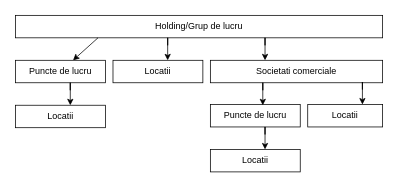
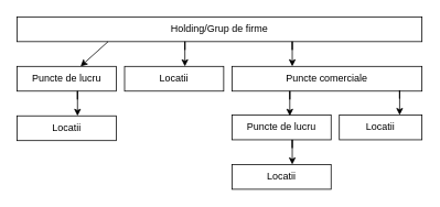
  <mxCell id="0" />
  <mxCell id="1" parent="0" />
- <mxCell id="2" value="Holding/Grup de lucru" style="rounded=0;whiteSpace=wrap;html=1;" vertex="1" parent="1"><mxGeometry x="20" y="20" width="490" height="30" as="geometry" /></mxCell>
+ <mxCell id="2" value="Holding/Grup de firme" style="rounded=0;whiteSpace=wrap;html=1;" vertex="1" parent="1"><mxGeometry x="20" y="20" width="490" height="30" as="geometry" /></mxCell>
  <mxCell id="3" value="" style="endArrow=classic;html=1;rounded=0;" edge="1" parent="1" target="4"><mxGeometry width="50" height="50" relative="1" as="geometry"><mxPoint x="130" y="50" as="sourcePoint" /><mxPoint x="80" y="110" as="targetPoint" /><Array as="points"><mxPoint x="130" y="50" /></Array></mxGeometry></mxCell>
  <mxCell id="4" value="Puncte de lucru" style="rounded=0;whiteSpace=wrap;html=1;" vertex="1" parent="1"><mxGeometry x="20" y="80" width="120" height="30" as="geometry" /></mxCell>
  <mxCell id="5" value="" style="endArrow=classic;html=1;rounded=0;" edge="1" parent="1"><mxGeometry width="50" height="50" relative="1" as="geometry"><mxPoint x="223" y="50" as="sourcePoint" /><mxPoint x="223" y="80" as="targetPoint" /><Array as="points"><mxPoint x="223" y="60" /><mxPoint x="223" y="50" /></Array></mxGeometry></mxCell>
  <mxCell id="6" value="Locatii" style="rounded=0;whiteSpace=wrap;html=1;" vertex="1" parent="1"><mxGeometry x="150" y="80" width="120" height="30" as="geometry" /></mxCell>
  <mxCell id="7" value="" style="endArrow=classic;html=1;rounded=0;" edge="1" parent="1"><mxGeometry width="50" height="50" relative="1" as="geometry"><mxPoint x="353" y="50" as="sourcePoint" /><mxPoint x="353" y="80" as="targetPoint" /><Array as="points"><mxPoint x="353" y="60" /><mxPoint x="353" y="50" /></Array></mxGeometry></mxCell>
- <mxCell id="8" value="Societati comerciale" style="rounded=0;whiteSpace=wrap;html=1;" vertex="1" parent="1"><mxGeometry x="280" y="80" width="230" height="30" as="geometry" /></mxCell>
+ <mxCell id="8" value="Puncte comerciale" style="rounded=0;whiteSpace=wrap;html=1;" vertex="1" parent="1"><mxGeometry x="280" y="80" width="230" height="30" as="geometry" /></mxCell>
  <mxCell id="9" value="" style="endArrow=classic;html=1;rounded=0;" edge="1" parent="1"><mxGeometry width="50" height="50" relative="1" as="geometry"><mxPoint x="93" y="110" as="sourcePoint" /><mxPoint x="93" y="140" as="targetPoint" /><Array as="points"><mxPoint x="93" y="120" /><mxPoint x="93" y="110" /></Array></mxGeometry></mxCell>
  <mxCell id="10" value="Locatii" style="rounded=0;whiteSpace=wrap;html=1;" vertex="1" parent="1"><mxGeometry x="20" y="140" width="120" height="30" as="geometry" /></mxCell>
  <mxCell id="11" value="Puncte de lucru" style="rounded=0;whiteSpace=wrap;html=1;" vertex="1" parent="1"><mxGeometry x="280" y="139" width="120" height="30" as="geometry" /></mxCell>
  <mxCell id="12" value="" style="endArrow=classic;html=1;rounded=0;" edge="1" parent="1"><mxGeometry width="50" height="50" relative="1" as="geometry"><mxPoint x="353" y="169" as="sourcePoint" /><mxPoint x="353" y="199" as="targetPoint" /><Array as="points"><mxPoint x="353" y="179" /><mxPoint x="353" y="169" /></Array></mxGeometry></mxCell>
  <mxCell id="13" value="Locatii" style="rounded=0;whiteSpace=wrap;html=1;" vertex="1" parent="1"><mxGeometry x="280" y="199" width="120" height="30" as="geometry" /></mxCell>
  <mxCell id="14" value="" style="endArrow=classic;html=1;rounded=0;" edge="1" parent="1"><mxGeometry width="50" height="50" relative="1" as="geometry"><mxPoint x="350" y="110" as="sourcePoint" /><mxPoint x="350" y="140" as="targetPoint" /><Array as="points"><mxPoint x="350" y="120" /><mxPoint x="350" y="110" /></Array></mxGeometry></mxCell>
  <mxCell id="15" value="" style="endArrow=classic;html=1;rounded=0;" edge="1" parent="1"><mxGeometry width="50" height="50" relative="1" as="geometry"><mxPoint x="483" y="109" as="sourcePoint" /><mxPoint x="483" y="139" as="targetPoint" /><Array as="points"><mxPoint x="483" y="119" /><mxPoint x="483" y="109" /></Array></mxGeometry></mxCell>
  <mxCell id="16" value="Locatii" style="rounded=0;whiteSpace=wrap;html=1;" vertex="1" parent="1"><mxGeometry x="410" y="139" width="100" height="30" as="geometry" /></mxCell>
